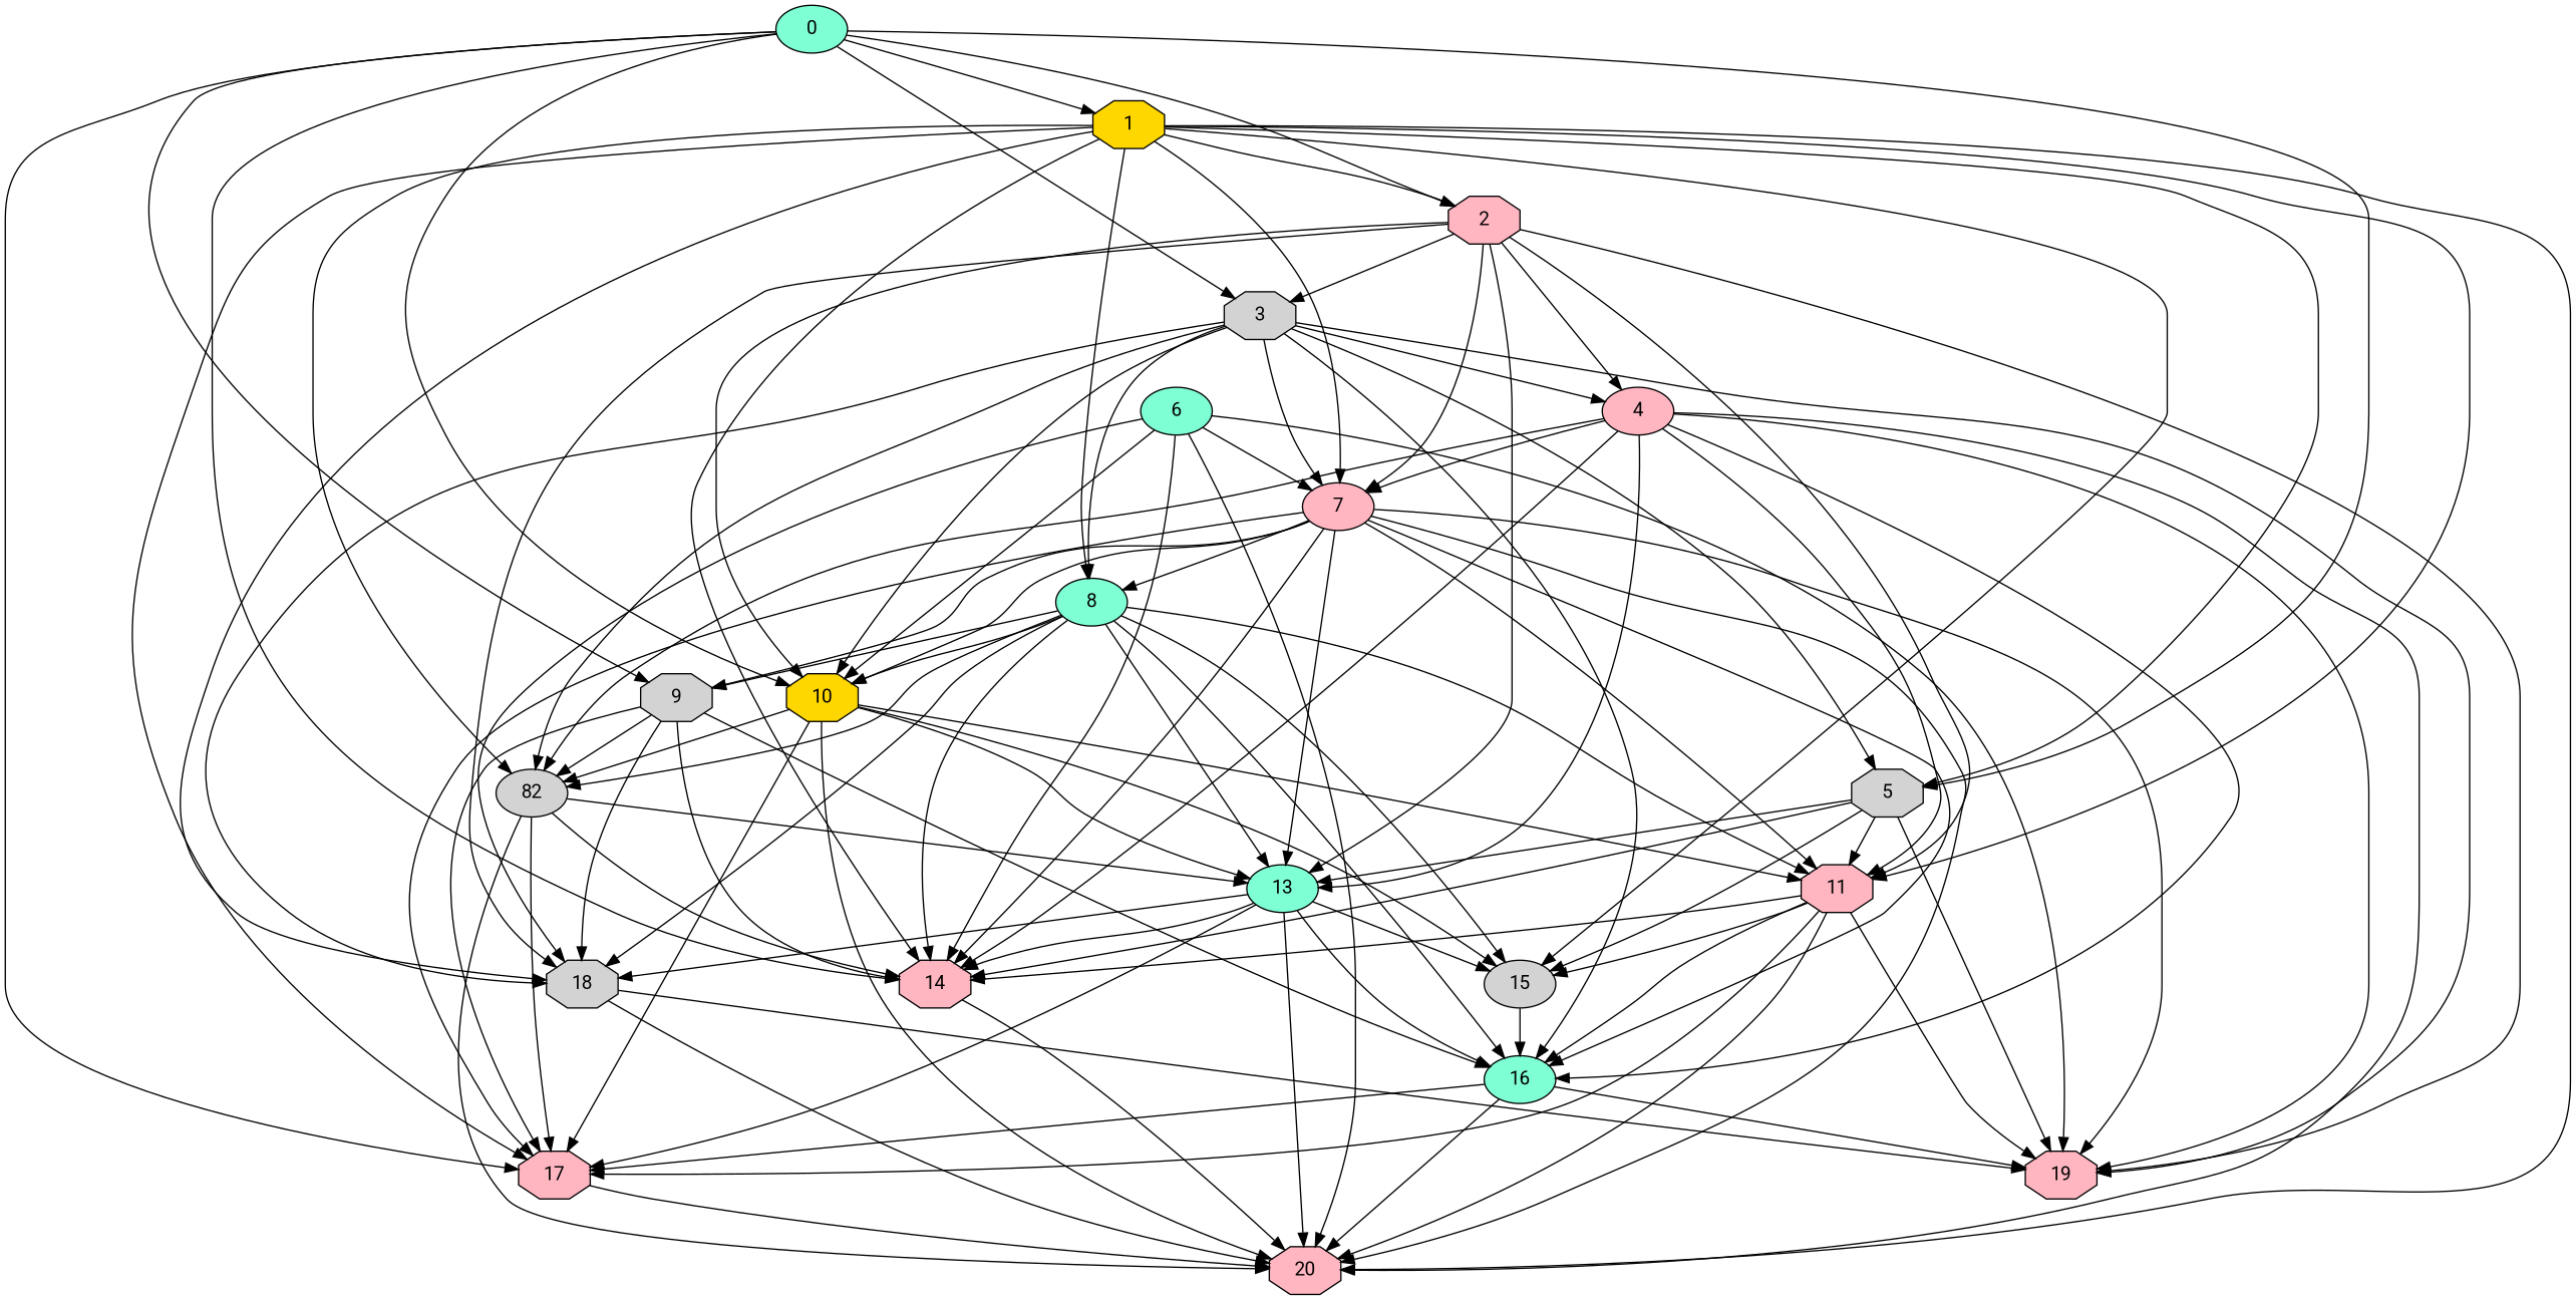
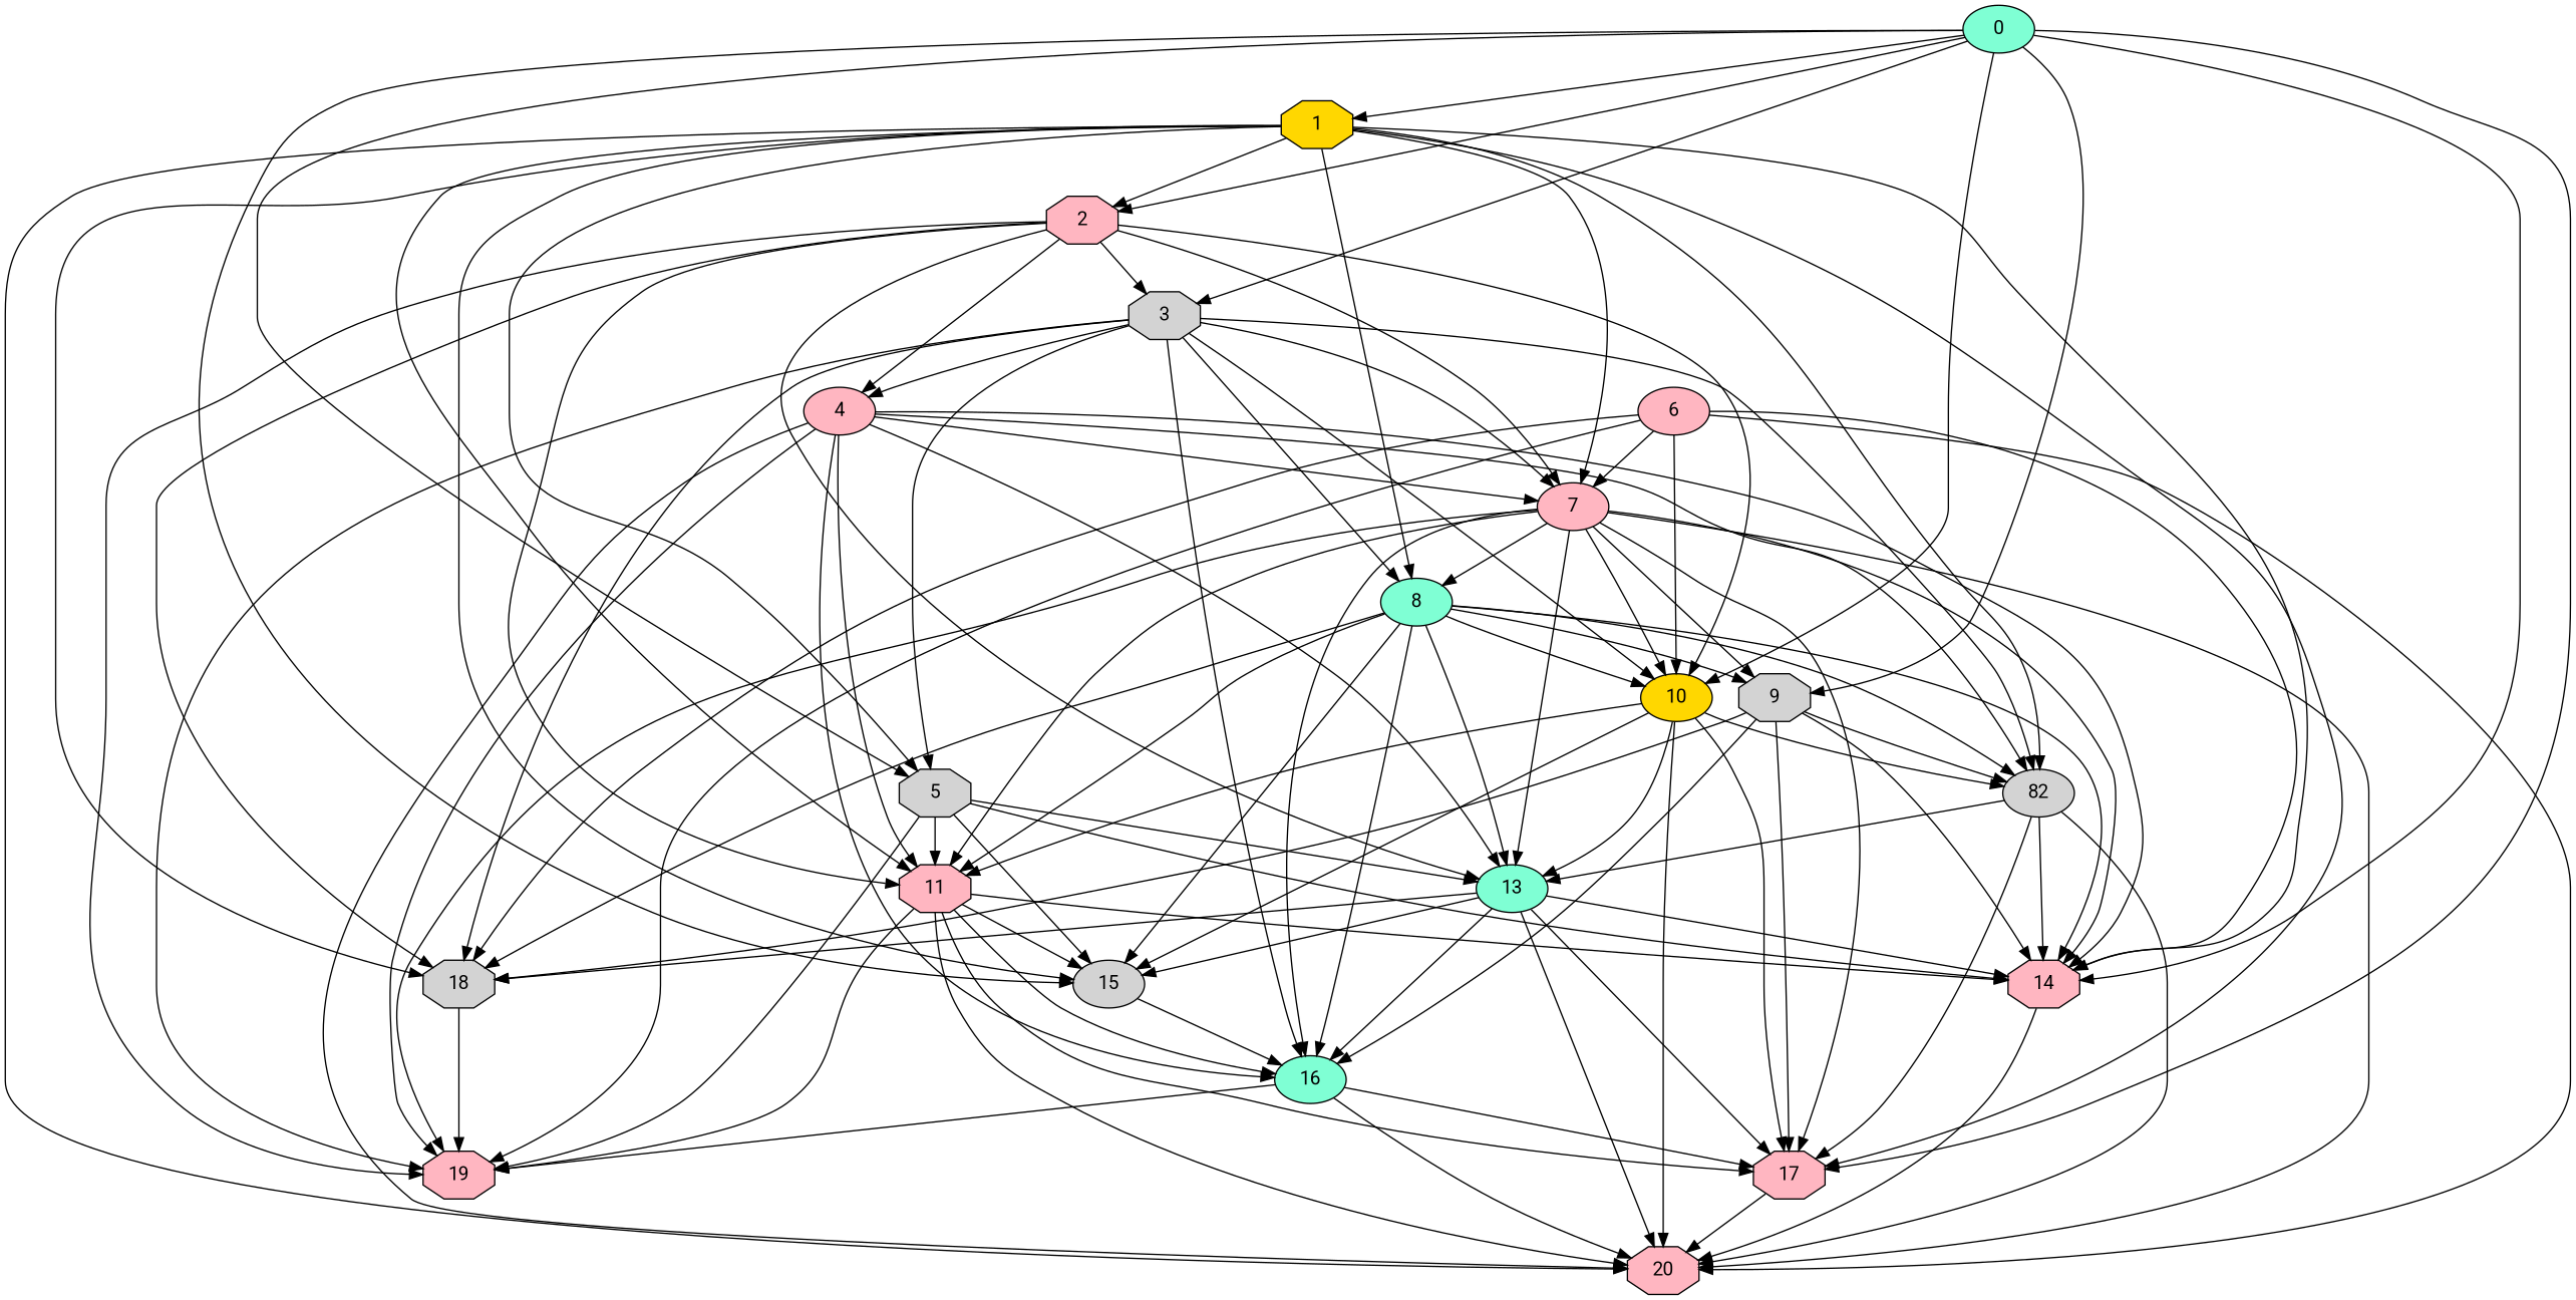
  digraph {
    "Duplicate states"=0
    GraphType=Random
    "Max states in OPEN"=0
    Modes="120000ms; topo-ordered tasks, ; Pruning: task equivalence, fixed order ready list, ; F-value: ; Optimisation: best schedule length (SL) optimisation on equal, "
    NumberOfTasks=21
    "Pruned using list schedule length"=1
    "States removed from OPEN"=0
    TargetSystem="Homogeneous-2"
    "Time to schedule (ms)"=106
    "Total idle time"=235
    "Total schedule length"=455
    "Total sequential time"=642
    "Total states created"=2
    fontname=Roboto
    node [Processor=0 "Start time"=0 Weight=41 fillcolor=lightpink fontname=Roboto shape=octagon style=filled]
    edge [Weight=6 fontname=Roboto]
    0 ["Finish time"=45 Weight=45 fillcolor=aquamarine shape=ellipse]
    1 ["Finish time"=72 "Start time"=45 Weight=27 fillcolor=gold]
    2 ["Finish time"=104 "Start time"=72 Weight=32]
    3 ["Finish time"=127 "Start time"=104 Weight=23 fillcolor=lightgrey]
-   10 ["Finish time"=254 "Start time"=213 fillcolor=gold]
+   10 ["Finish time"=254 "Start time"=213 fillcolor=gold shape=ellipse]
    9 ["Finish time"=251 Processor=1 "Start time"=219 Weight=32 fillcolor=lightgrey]
    5 ["Finish time"=260 Processor=1 "Start time"=251 Weight=9 fillcolor=lightgrey]
    15 ["Finish time"=350 "Start time"=318 Weight=32 fillcolor=lightgrey shape=ellipse]
    14 ["Finish time"=363 Processor=1 "Start time"=322]
    17 ["Finish time"=432 "Start time"=391]
    7 ["Finish time"=181 "Start time"=145 Weight=36 shape=ellipse]
    8 ["Finish time"=213 "Start time"=181 Weight=32 fillcolor=aquamarine shape=ellipse]
    n13 ["Finish time"=277 "Start time"=254 Weight=23 fillcolor=lightgrey label=82 shape=ellipse]
    11 ["Finish time"=269 Processor=1 "Start time"=260 Weight=9]
    18 ["Finish time"=395 Processor=1 "Start time"=363 Weight=32 fillcolor=lightgrey]
    20 ["Finish time"=455 "Start time"=432 Weight=23]
    4 ["Finish time"=145 "Start time"=127 Weight=18 shape=ellipse]
    13 ["Finish time"=318 "Start time"=277 fillcolor=aquamarine shape=ellipse]
    19 ["Finish time"=422 Processor=1 "Start time"=399 Weight=23]
    16 ["Finish time"=391 "Start time"=350 fillcolor=aquamarine shape=ellipse]
-   6 ["Finish time"=41 Processor=1 fillcolor=aquamarine shape=ellipse]
+   6 ["Finish time"=41 Processor=1 shape=ellipse]
    0 -> 1
    0 -> 2 [Weight=4]
    0 -> 3 [Weight=3]
    0 -> 10 [Weight=8]
    0 -> 9 [Weight=3]
    0 -> 5 [Weight=2]
+   0 -> 15 [Weight=10]
    0 -> 14 [Weight=8]
    0 -> 17 [Weight=2]
    1 -> 2 [Weight=8]
    1 -> 5 [Weight=8]
    1 -> 15
    1 -> 14 [Weight=9]
    1 -> 17 [Weight=9]
    1 -> 7 [Weight=9]
    1 -> 8 [Weight=7]
    1 -> n13
    1 -> 11 [Weight=9]
    1 -> 18
    1 -> 20 [Weight=8]
    2 -> 3 [Weight=3]
    2 -> 10 [Weight=5]
    2 -> 7 [Weight=3]
    2 -> 11 [Weight=3]
    2 -> 18 [Weight=3]
    2 -> 4 [Weight=3]
    2 -> 13 [Weight=2]
    2 -> 19 [Weight=9]
    3 -> 10 [Weight=8]
    3 -> 5 [Weight=8]
    3 -> 7 [Weight=10]
    3 -> 8 [Weight=2]
    3 -> n13 [Weight=8]
    3 -> 18 [Weight=5]
    3 -> 4 [Weight=4]
    3 -> 19 [Weight=2]
    3 -> 16 [Weight=2]
    10 -> 15 [Weight=5]
    10 -> 17 [Weight=3]
    10 -> n13 [Weight=4]
    10 -> 11 [Weight=4]
    10 -> 20 [Weight=7]
    10 -> 13 [Weight=9]
    9 -> 14 [Weight=9]
    9 -> 17
    9 -> n13 [Weight=2]
    9 -> 18 [Weight=4]
    9 -> 16
    5 -> 15 [Weight=9]
    5 -> 14 [Weight=9]
    5 -> 11 [Weight=7]
    5 -> 13 [Weight=3]
    5 -> 19 [Weight=10]
    15 -> 16 [Weight=8]
    14 -> 20 [Weight=10]
    17 -> 20 [Weight=10]
    7 -> 10 [Weight=2]
    7 -> 9
    7 -> 14 [Weight=10]
    7 -> 17 [Weight=4]
    7 -> 8 [Weight=2]
    7 -> 11 [Weight=3]
    7 -> 20 [Weight=10]
    7 -> 13 [Weight=2]
    7 -> 19 [Weight=3]
    7 -> 16 [Weight=3]
    8 -> 10
    8 -> 9
    8 -> 15
    8 -> 14
    8 -> n13 [Weight=7]
    8 -> 11
    8 -> 18 [Weight=5]
    8 -> 13 [Weight=7]
    8 -> 16 [Weight=5]
    n13 -> 14 [Weight=4]
    n13 -> 17 [Weight=8]
    n13 -> 20 [Weight=2]
    n13 -> 13 [Weight=4]
    11 -> 15 [Weight=4]
    11 -> 14 [Weight=10]
    11 -> 17 [Weight=7]
    11 -> 20 [Weight=2]
    11 -> 19 [Weight=2]
    11 -> 16
-   18 -> 20 [Weight=9]
    18 -> 19 [Weight=7]
    4 -> 14 [Weight=3]
    4 -> 7 [Weight=8]
    4 -> n13 [Weight=5]
    4 -> 11 [Weight=2]
    4 -> 20 [Weight=8]
    4 -> 13
    4 -> 19 [Weight=5]
    4 -> 16 [Weight=8]
    13 -> 15 [Weight=4]
    13 -> 14 [Weight=4]
    13 -> 17 [Weight=3]
    13 -> 18
    13 -> 20 [Weight=10]
    13 -> 16 [Weight=10]
    16 -> 17
    16 -> 20 [Weight=5]
    16 -> 19 [Weight=8]
    6 -> 10
    6 -> 14 [Weight=10]
    6 -> 7 [Weight=4]
    6 -> 18 [Weight=5]
    6 -> 20 [Weight=4]
    6 -> 19 [Weight=10]
  }
